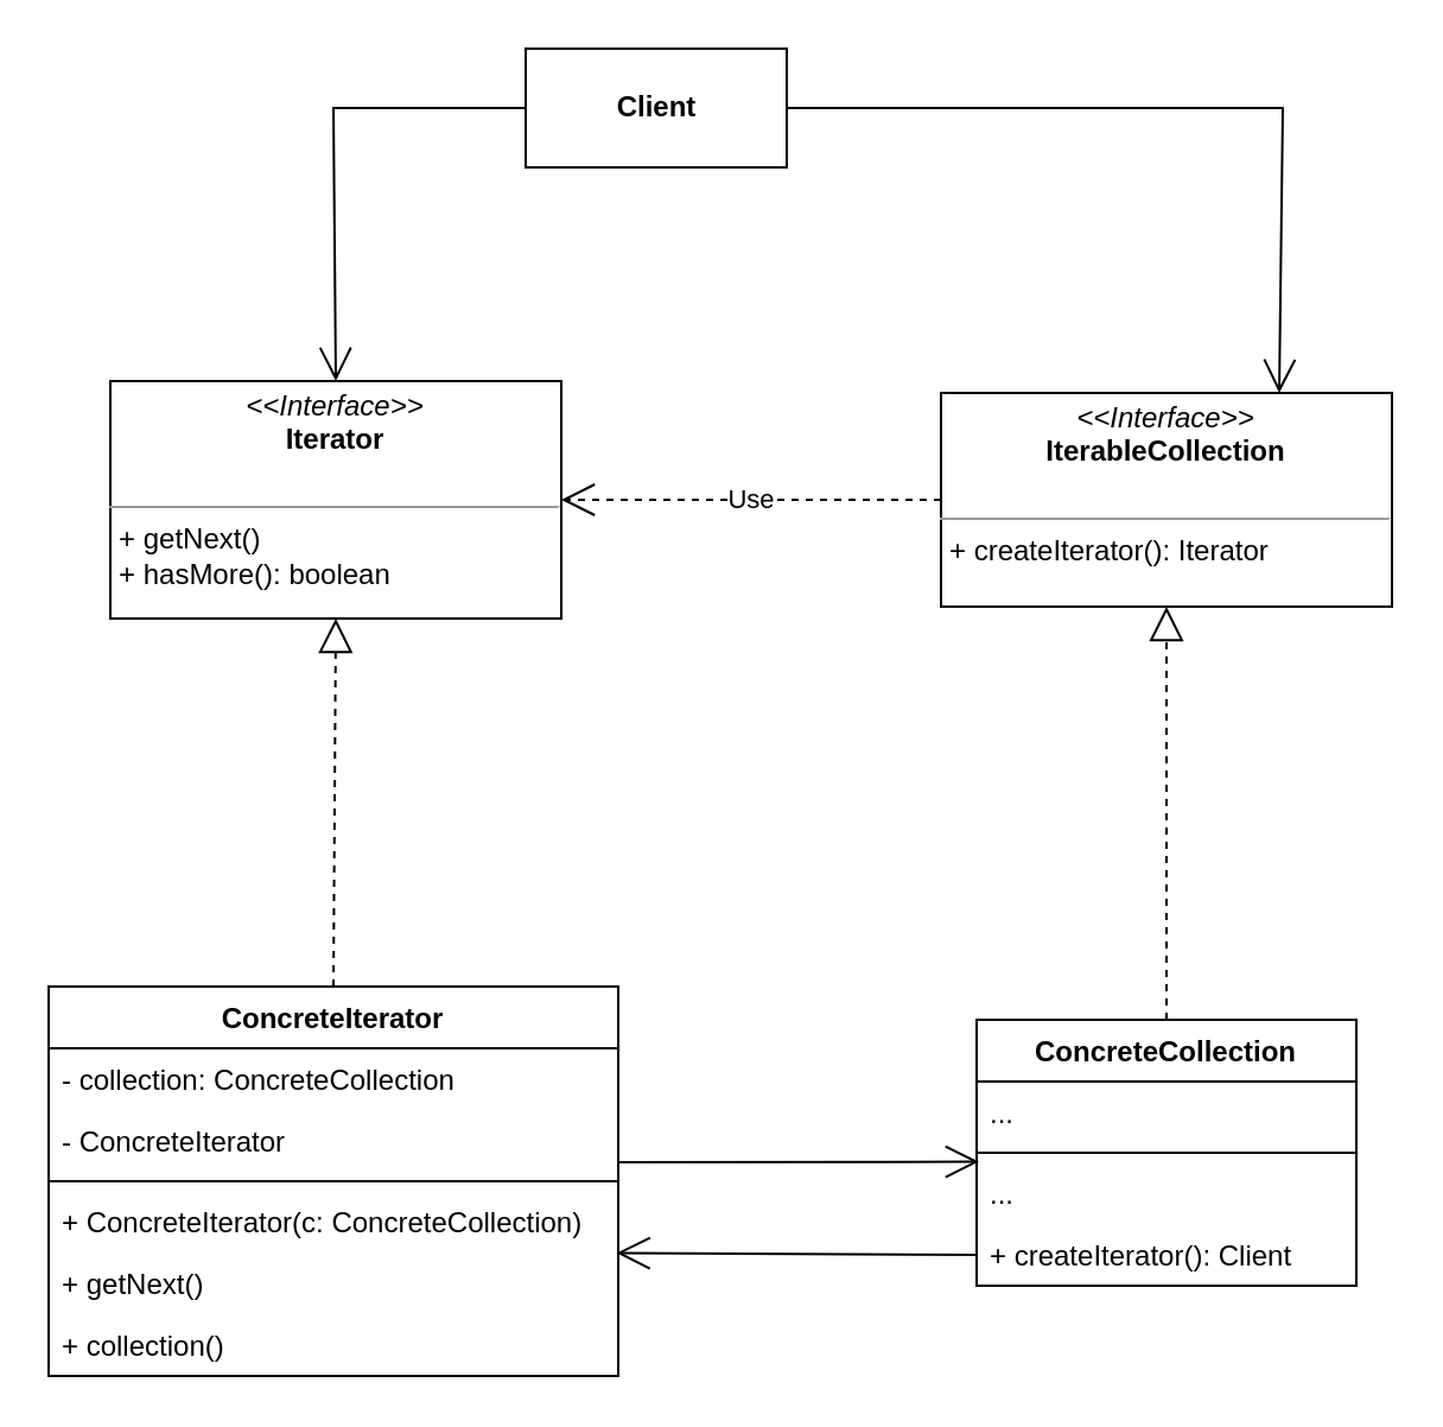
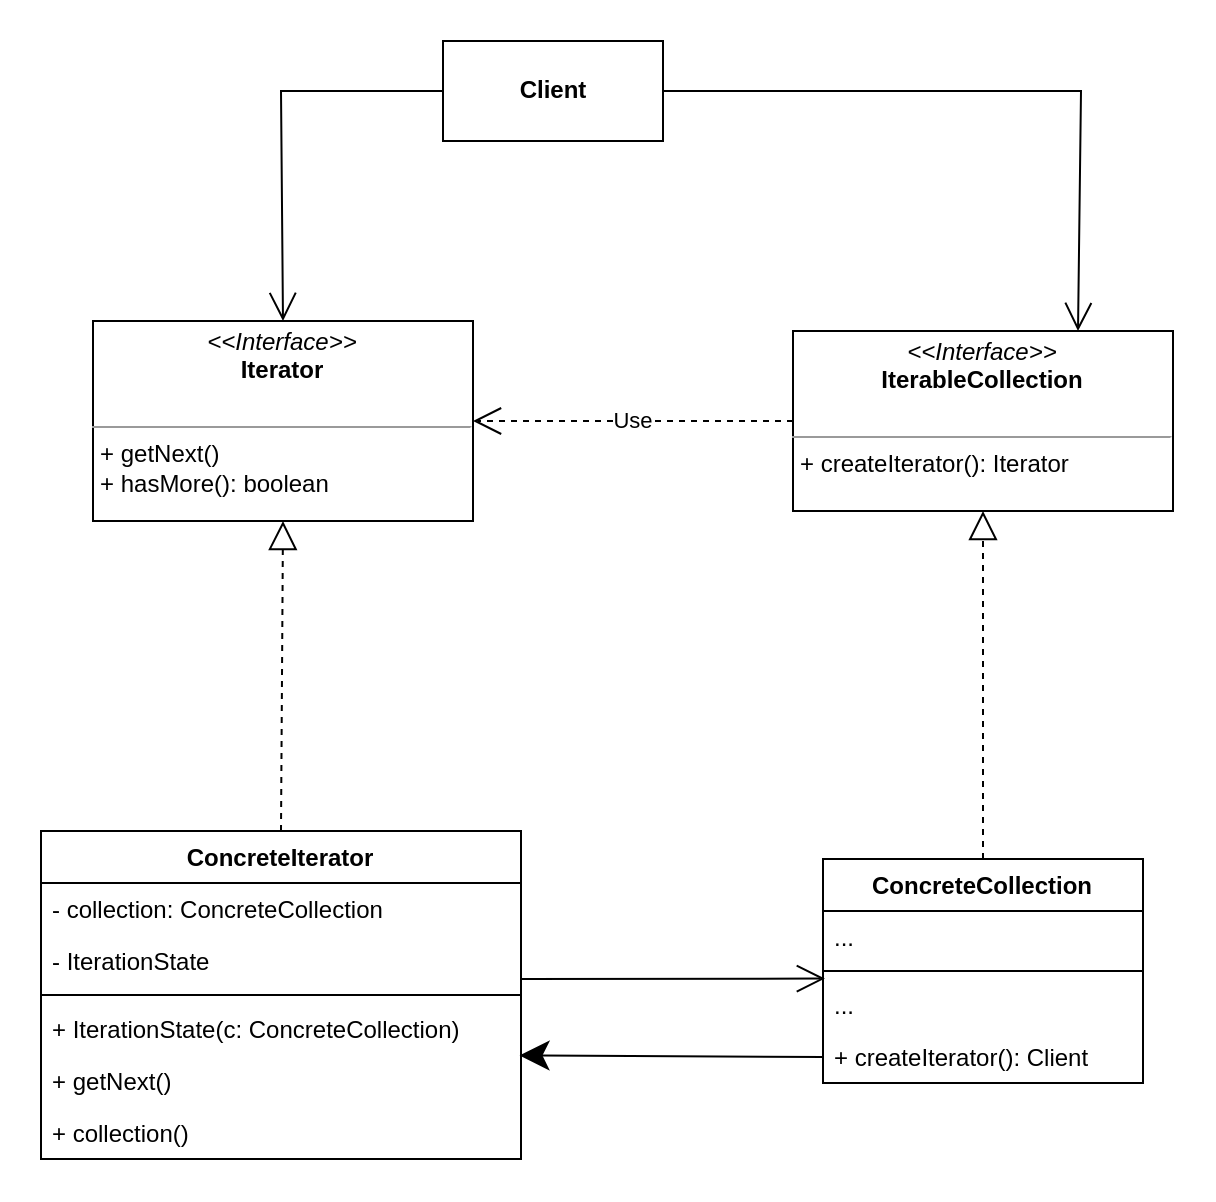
  <mxCell id="0" />
  <mxCell id="1" parent="0" />
  <mxCell id="2" value="&lt;p style=&quot;margin:0px;margin-top:4px;text-align:center;&quot;&gt;&lt;i&gt;&amp;lt;&amp;lt;Interface&amp;gt;&amp;gt;&lt;/i&gt;&lt;br&gt;&lt;b&gt;IterableCollection&lt;/b&gt;&lt;/p&gt;&lt;br&gt;&lt;hr size=&quot;1&quot;&gt;&lt;p style=&quot;margin:0px;margin-left:4px;&quot;&gt;+ createIterator(): Iterator&lt;/p&gt;" style="verticalAlign=top;align=left;overflow=fill;fontSize=12;fontFamily=Helvetica;html=1;" vertex="1" parent="1"><mxGeometry x="396" y="165" width="190" height="90" as="geometry" /></mxCell>
  <mxCell id="3" value="&lt;p style=&quot;margin:0px;margin-top:4px;text-align:center;&quot;&gt;&lt;i&gt;&amp;lt;&amp;lt;Interface&amp;gt;&amp;gt;&lt;/i&gt;&lt;br&gt;&lt;b&gt;Iterator&lt;/b&gt;&lt;/p&gt;&lt;br&gt;&lt;hr size=&quot;1&quot;&gt;&lt;p style=&quot;margin:0px;margin-left:4px;&quot;&gt;+ getNext()&lt;/p&gt;&lt;p style=&quot;margin:0px;margin-left:4px;&quot;&gt;+ hasMore(): boolean&lt;br&gt;&lt;/p&gt;" style="verticalAlign=top;align=left;overflow=fill;fontSize=12;fontFamily=Helvetica;html=1;" vertex="1" parent="1"><mxGeometry x="46" y="160" width="190" height="100" as="geometry" /></mxCell>
  <mxCell id="4" value="Use" style="endArrow=open;endSize=12;dashed=1;html=1;rounded=0;exitX=0;exitY=0.5;exitDx=0;exitDy=0;entryX=1;entryY=0.5;entryDx=0;entryDy=0;" edge="1" parent="1" source="2" target="3"><mxGeometry width="160" relative="1" as="geometry"><mxPoint x="86" y="305" as="sourcePoint" /><mxPoint x="246" y="305" as="targetPoint" /></mxGeometry></mxCell>
  <mxCell id="5" value="ConcreteIterator" style="swimlane;fontStyle=1;align=center;verticalAlign=top;childLayout=stackLayout;horizontal=1;startSize=26;horizontalStack=0;resizeParent=1;resizeParentMax=0;resizeLast=0;collapsible=1;marginBottom=0;" vertex="1" parent="1"><mxGeometry x="20" y="415" width="240" height="164" as="geometry" /></mxCell>
  <mxCell id="6" value="- collection: ConcreteCollection" style="text;strokeColor=none;fillColor=none;align=left;verticalAlign=top;spacingLeft=4;spacingRight=4;overflow=hidden;rotatable=0;points=[[0,0.5],[1,0.5]];portConstraint=eastwest;" vertex="1" parent="5"><mxGeometry y="26" width="240" height="26" as="geometry" /></mxCell>
- <mxCell id="7" value="- ConcreteIterator" style="text;strokeColor=none;fillColor=none;align=left;verticalAlign=top;spacingLeft=4;spacingRight=4;overflow=hidden;rotatable=0;points=[[0,0.5],[1,0.5]];portConstraint=eastwest;" vertex="1" parent="5"><mxGeometry y="52" width="240" height="26" as="geometry" /></mxCell>
+ <mxCell id="7" value="- IterationState" style="text;strokeColor=none;fillColor=none;align=left;verticalAlign=top;spacingLeft=4;spacingRight=4;overflow=hidden;rotatable=0;points=[[0,0.5],[1,0.5]];portConstraint=eastwest;" vertex="1" parent="5"><mxGeometry y="52" width="240" height="26" as="geometry" /></mxCell>
  <mxCell id="8" value="" style="line;strokeWidth=1;fillColor=none;align=left;verticalAlign=middle;spacingTop=-1;spacingLeft=3;spacingRight=3;rotatable=0;labelPosition=right;points=[];portConstraint=eastwest;strokeColor=inherit;" vertex="1" parent="5"><mxGeometry y="78" width="240" height="8" as="geometry" /></mxCell>
- <mxCell id="9" value="+ ConcreteIterator(c: ConcreteCollection)" style="text;strokeColor=none;fillColor=none;align=left;verticalAlign=top;spacingLeft=4;spacingRight=4;overflow=hidden;rotatable=0;points=[[0,0.5],[1,0.5]];portConstraint=eastwest;" vertex="1" parent="5"><mxGeometry y="86" width="240" height="26" as="geometry" /></mxCell>
+ <mxCell id="9" value="+ IterationState(c: ConcreteCollection)" style="text;strokeColor=none;fillColor=none;align=left;verticalAlign=top;spacingLeft=4;spacingRight=4;overflow=hidden;rotatable=0;points=[[0,0.5],[1,0.5]];portConstraint=eastwest;" vertex="1" parent="5"><mxGeometry y="86" width="240" height="26" as="geometry" /></mxCell>
  <mxCell id="10" value="+ getNext()" style="text;strokeColor=none;fillColor=none;align=left;verticalAlign=top;spacingLeft=4;spacingRight=4;overflow=hidden;rotatable=0;points=[[0,0.5],[1,0.5]];portConstraint=eastwest;" vertex="1" parent="5"><mxGeometry y="112" width="240" height="26" as="geometry" /></mxCell>
  <mxCell id="11" value="+ collection()" style="text;strokeColor=none;fillColor=none;align=left;verticalAlign=top;spacingLeft=4;spacingRight=4;overflow=hidden;rotatable=0;points=[[0,0.5],[1,0.5]];portConstraint=eastwest;" vertex="1" parent="5"><mxGeometry y="138" width="240" height="26" as="geometry" /></mxCell>
  <mxCell id="12" value="ConcreteCollection" style="swimlane;fontStyle=1;align=center;verticalAlign=top;childLayout=stackLayout;horizontal=1;startSize=26;horizontalStack=0;resizeParent=1;resizeParentMax=0;resizeLast=0;collapsible=1;marginBottom=0;" vertex="1" parent="1"><mxGeometry x="411" y="429" width="160" height="112" as="geometry" /></mxCell>
  <mxCell id="13" value="..." style="text;strokeColor=none;fillColor=none;align=left;verticalAlign=top;spacingLeft=4;spacingRight=4;overflow=hidden;rotatable=0;points=[[0,0.5],[1,0.5]];portConstraint=eastwest;" vertex="1" parent="12"><mxGeometry y="26" width="160" height="26" as="geometry" /></mxCell>
  <mxCell id="14" value="" style="line;strokeWidth=1;fillColor=none;align=left;verticalAlign=middle;spacingTop=-1;spacingLeft=3;spacingRight=3;rotatable=0;labelPosition=right;points=[];portConstraint=eastwest;strokeColor=inherit;" vertex="1" parent="12"><mxGeometry y="52" width="160" height="8" as="geometry" /></mxCell>
  <mxCell id="15" value="..." style="text;strokeColor=none;fillColor=none;align=left;verticalAlign=top;spacingLeft=4;spacingRight=4;overflow=hidden;rotatable=0;points=[[0,0.5],[1,0.5]];portConstraint=eastwest;" vertex="1" parent="12"><mxGeometry y="60" width="160" height="26" as="geometry" /></mxCell>
  <mxCell id="16" value="+ createIterator(): Client" style="text;strokeColor=none;fillColor=none;align=left;verticalAlign=top;spacingLeft=4;spacingRight=4;overflow=hidden;rotatable=0;points=[[0,0.5],[1,0.5]];portConstraint=eastwest;" vertex="1" parent="12"><mxGeometry y="86" width="160" height="26" as="geometry" /></mxCell>
  <mxCell id="17" value="" style="endArrow=block;dashed=1;endFill=0;endSize=12;html=1;rounded=0;exitX=0.5;exitY=0;exitDx=0;exitDy=0;entryX=0.5;entryY=1;entryDx=0;entryDy=0;" edge="1" parent="1" source="5" target="3"><mxGeometry width="160" relative="1" as="geometry"><mxPoint x="196" y="345" as="sourcePoint" /><mxPoint x="356" y="345" as="targetPoint" /></mxGeometry></mxCell>
  <mxCell id="18" value="" style="endArrow=block;dashed=1;endFill=0;endSize=12;html=1;rounded=0;exitX=0.5;exitY=0;exitDx=0;exitDy=0;entryX=0.5;entryY=1;entryDx=0;entryDy=0;" edge="1" parent="1" source="12" target="2"><mxGeometry width="160" relative="1" as="geometry"><mxPoint x="476" y="335" as="sourcePoint" /><mxPoint x="636" y="335" as="targetPoint" /></mxGeometry></mxCell>
  <mxCell id="19" value="" style="endArrow=open;endFill=1;endSize=12;html=1;rounded=0;entryX=-0.019;entryY=-0.008;entryDx=0;entryDy=0;entryPerimeter=0;" edge="1" parent="1"><mxGeometry width="160" relative="1" as="geometry"><mxPoint x="260" y="489" as="sourcePoint" /><mxPoint x="411.96" y="488.792" as="targetPoint" /></mxGeometry></mxCell>
- <mxCell id="20" value="" style="endArrow=open;endFill=1;endSize=12;html=1;rounded=0;entryX=0.997;entryY=0.008;entryDx=0;entryDy=0;entryPerimeter=0;exitX=0;exitY=0.5;exitDx=0;exitDy=0;" edge="1" parent="1" source="16" target="10"><mxGeometry width="160" relative="1" as="geometry"><mxPoint x="406" y="525" as="sourcePoint" /><mxPoint x="411.96" y="545.002" as="targetPoint" /></mxGeometry></mxCell>
+ <mxCell id="20" value="" style="endArrow=classic;endFill=1;endSize=12;html=1;rounded=0;entryX=0.997;entryY=0.008;entryDx=0;entryDy=0;entryPerimeter=0;exitX=0;exitY=0.5;exitDx=0;exitDy=0;" edge="1" parent="1" source="16" target="10"><mxGeometry width="160" relative="1" as="geometry"><mxPoint x="406" y="525" as="sourcePoint" /><mxPoint x="411.96" y="545.002" as="targetPoint" /></mxGeometry></mxCell>
  <mxCell id="21" value="Client" style="html=1;fontStyle=1" vertex="1" parent="1"><mxGeometry x="221" y="20" width="110" height="50" as="geometry" /></mxCell>
  <mxCell id="22" value="" style="endArrow=open;endFill=1;endSize=12;html=1;rounded=0;exitX=0;exitY=0.5;exitDx=0;exitDy=0;entryX=0.5;entryY=0;entryDx=0;entryDy=0;" edge="1" parent="1" source="21" target="3"><mxGeometry width="160" relative="1" as="geometry"><mxPoint x="190" y="100" as="sourcePoint" /><mxPoint x="350" y="100" as="targetPoint" /><Array as="points"><mxPoint x="140" y="45" /></Array></mxGeometry></mxCell>
  <mxCell id="23" value="" style="endArrow=open;endFill=1;endSize=12;html=1;rounded=0;exitX=1;exitY=0.5;exitDx=0;exitDy=0;entryX=0.75;entryY=0;entryDx=0;entryDy=0;" edge="1" parent="1" source="21" target="2"><mxGeometry width="160" relative="1" as="geometry"><mxPoint x="420" y="90" as="sourcePoint" /><mxPoint x="580" y="90" as="targetPoint" /><Array as="points"><mxPoint x="540" y="45" /></Array></mxGeometry></mxCell>
